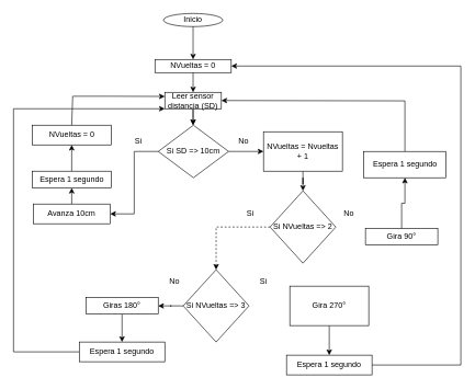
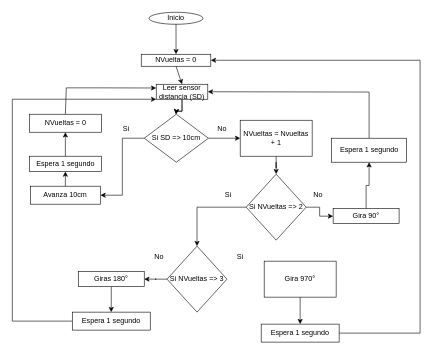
  <mxCell id="0" />
  <mxCell id="1" parent="0" />
  <mxCell id="2" value="Inicio" style="ellipse;whiteSpace=wrap;html=1;" parent="1" vertex="1"><mxGeometry x="248" y="20" width="90" height="20" as="geometry" /></mxCell>
  <mxCell id="3" value="" style="edgeStyle=orthogonalEdgeStyle;rounded=0;orthogonalLoop=1;jettySize=auto;html=1;" parent="1" source="5" edge="1"><mxGeometry relative="1" as="geometry"><mxPoint x="293" y="190" as="targetPoint" /></mxGeometry></mxCell>
  <mxCell id="4" value="" style="edgeStyle=orthogonalEdgeStyle;rounded=0;orthogonalLoop=1;jettySize=auto;html=1;" parent="1" source="5" edge="1"><mxGeometry relative="1" as="geometry"><mxPoint x="293" y="190" as="targetPoint" /></mxGeometry></mxCell>
- <mxCell id="5" value="Leer sensor distancia (SD)" style="whiteSpace=wrap;html=1;" parent="1" vertex="1"><mxGeometry x="250" y="140" width="86" height="25" as="geometry" /></mxCell>
+ <mxCell id="5" value="Leer sensor distancia (SD)" style="whiteSpace=wrap;html=1;" parent="1" vertex="1"><mxGeometry x="260" y="140" width="86" height="25" as="geometry" /></mxCell>
  <mxCell id="6" value="" style="edgeStyle=orthogonalEdgeStyle;rounded=0;orthogonalLoop=1;jettySize=auto;html=1;entryX=1;entryY=0.5;entryDx=0;entryDy=0;" parent="1" source="8" target="9" edge="1"><mxGeometry relative="1" as="geometry" /></mxCell>
  <mxCell id="7" value="" style="edgeStyle=orthogonalEdgeStyle;rounded=0;orthogonalLoop=1;jettySize=auto;html=1;" parent="1" source="8" target="12" edge="1"><mxGeometry relative="1" as="geometry" /></mxCell>
  <mxCell id="8" value="Si SD =&amp;gt; 10cm" style="rhombus;whiteSpace=wrap;html=1;" parent="1" vertex="1"><mxGeometry x="240" y="190" width="107" height="80" as="geometry" /></mxCell>
  <mxCell id="9" value="Avanza 10cm" style="whiteSpace=wrap;html=1;" parent="1" vertex="1"><mxGeometry x="50" y="310" width="117" height="30" as="geometry" /></mxCell>
  <mxCell id="10" value="Si" style="text;strokeColor=none;align=center;fillColor=none;html=1;verticalAlign=middle;whiteSpace=wrap;rounded=0;" parent="1" vertex="1"><mxGeometry x="180" y="200" width="60" height="30" as="geometry" /></mxCell>
  <mxCell id="11" value="" style="edgeStyle=orthogonalEdgeStyle;rounded=0;orthogonalLoop=1;jettySize=auto;html=1;" parent="1" source="12" target="18" edge="1"><mxGeometry relative="1" as="geometry" /></mxCell>
  <mxCell id="12" value="NVueltas = Nvueltas + 1" style="whiteSpace=wrap;html=1;" parent="1" vertex="1"><mxGeometry x="400" y="200" width="120" height="60" as="geometry" /></mxCell>
  <mxCell id="13" value="NVueltas = 0" style="rounded=0;whiteSpace=wrap;html=1;" parent="1" vertex="1"><mxGeometry x="235" y="90" width="116" height="20" as="geometry" /></mxCell>
  <mxCell id="14" value="" style="endArrow=classic;html=1;rounded=0;exitX=0.5;exitY=1;exitDx=0;exitDy=0;entryX=0.5;entryY=0;entryDx=0;entryDy=0;" parent="1" source="13" target="5" edge="1"><mxGeometry width="50" height="50" relative="1" as="geometry"><mxPoint x="300" y="310" as="sourcePoint" /><mxPoint x="350" y="260" as="targetPoint" /></mxGeometry></mxCell>
  <mxCell id="15" value="" style="endArrow=classic;html=1;rounded=0;exitX=0.5;exitY=1;exitDx=0;exitDy=0;entryX=0.5;entryY=0;entryDx=0;entryDy=0;" parent="1" source="2" target="13" edge="1"><mxGeometry width="50" height="50" relative="1" as="geometry"><mxPoint x="299" y="320" as="sourcePoint" /><mxPoint x="349" y="270" as="targetPoint" /></mxGeometry></mxCell>
- <mxCell id="17" value="" style="edgeStyle=orthogonalEdgeStyle;rounded=0;orthogonalLoop=1;jettySize=auto;html=1;dashed=1;" edge="1" parent="1" source="18" target="36"><mxGeometry relative="1" as="geometry" /></mxCell>
+ <mxCell id="16" value="" style="edgeStyle=orthogonalEdgeStyle;rounded=0;orthogonalLoop=1;jettySize=auto;html=1;" parent="1" source="18" target="22" edge="1"><mxGeometry relative="1" as="geometry" /></mxCell>
+ <mxCell id="17" value="" style="edgeStyle=orthogonalEdgeStyle;rounded=0;orthogonalLoop=1;jettySize=auto;html=1;" edge="1" parent="1" source="18" target="36"><mxGeometry relative="1" as="geometry" /></mxCell>
  <mxCell id="18" value="Si NVueltas =&amp;gt; 2" style="rhombus;whiteSpace=wrap;html=1;" parent="1" vertex="1"><mxGeometry x="410" y="290" width="100" height="110" as="geometry" /></mxCell>
  <mxCell id="19" value="" style="edgeStyle=orthogonalEdgeStyle;rounded=0;orthogonalLoop=1;jettySize=auto;html=1;" edge="1" parent="1" source="20" target="32"><mxGeometry relative="1" as="geometry" /></mxCell>
  <mxCell id="20" value="Giras 180°" style="whiteSpace=wrap;html=1;" parent="1" vertex="1"><mxGeometry x="130" y="452.5" width="110" height="25" as="geometry" /></mxCell>
  <mxCell id="21" value="" style="edgeStyle=orthogonalEdgeStyle;rounded=0;orthogonalLoop=1;jettySize=auto;html=1;" edge="1" parent="1" source="22" target="31"><mxGeometry relative="1" as="geometry" /></mxCell>
  <mxCell id="22" value="Gira 90°" style="whiteSpace=wrap;html=1;" parent="1" vertex="1"><mxGeometry x="555" y="347.5" width="110" height="25" as="geometry" /></mxCell>
  <mxCell id="23" value="" style="endArrow=classic;html=1;rounded=0;entryX=1;entryY=0.5;entryDx=0;entryDy=0;exitX=0.5;exitY=0;exitDx=0;exitDy=0;" parent="1" source="31" target="5" edge="1"><mxGeometry width="50" height="50" relative="1" as="geometry"><mxPoint x="615" y="290" as="sourcePoint" /><mxPoint x="560" y="370" as="targetPoint" /><Array as="points"><mxPoint x="615" y="153" /></Array></mxGeometry></mxCell>
  <mxCell id="24" value="" style="endArrow=classic;html=1;rounded=0;exitX=0;exitY=0.5;exitDx=0;exitDy=0;entryX=0;entryY=1;entryDx=0;entryDy=0;" parent="1" source="32" target="5" edge="1"><mxGeometry width="50" height="50" relative="1" as="geometry"><mxPoint x="400" y="300" as="sourcePoint" /><mxPoint x="450" y="250" as="targetPoint" /><Array as="points"><mxPoint x="20" y="535" /><mxPoint x="20" y="165" /></Array></mxGeometry></mxCell>
  <mxCell id="25" value="Si" style="text;strokeColor=none;align=center;fillColor=none;html=1;verticalAlign=middle;whiteSpace=wrap;rounded=0;" parent="1" vertex="1"><mxGeometry x="370" y="413" width="60" height="30" as="geometry" /></mxCell>
  <mxCell id="26" value="No" style="text;strokeColor=none;align=center;fillColor=none;html=1;verticalAlign=middle;whiteSpace=wrap;rounded=0;" parent="1" vertex="1"><mxGeometry x="500" y="310" width="60" height="30" as="geometry" /></mxCell>
  <mxCell id="27" value="No" style="text;strokeColor=none;align=center;fillColor=none;html=1;verticalAlign=middle;whiteSpace=wrap;rounded=0;" parent="1" vertex="1"><mxGeometry x="340" y="200" width="60" height="30" as="geometry" /></mxCell>
  <mxCell id="28" value="NVueltas = 0" style="rounded=0;whiteSpace=wrap;html=1;" parent="1" vertex="1"><mxGeometry x="48.5" y="190" width="120" height="30" as="geometry" /></mxCell>
  <mxCell id="29" value="" style="endArrow=classic;html=1;rounded=0;exitX=0.5;exitY=0;exitDx=0;exitDy=0;entryX=0.5;entryY=1;entryDx=0;entryDy=0;" parent="1" source="9" target="34" edge="1"><mxGeometry width="50" height="50" relative="1" as="geometry"><mxPoint x="320" y="310" as="sourcePoint" /><mxPoint x="107" y="280" as="targetPoint" /></mxGeometry></mxCell>
  <mxCell id="30" value="" style="endArrow=classic;html=1;rounded=0;exitX=0.5;exitY=0;exitDx=0;exitDy=0;entryX=0;entryY=0.25;entryDx=0;entryDy=0;" parent="1" source="28" target="5" edge="1"><mxGeometry width="50" height="50" relative="1" as="geometry"><mxPoint x="320" y="310" as="sourcePoint" /><mxPoint x="370" y="260" as="targetPoint" /><Array as="points"><mxPoint x="110" y="146" /><mxPoint x="167" y="146" /></Array></mxGeometry></mxCell>
  <mxCell id="31" value="Espera 1 segundo" style="whiteSpace=wrap;html=1;" vertex="1" parent="1"><mxGeometry x="552.5" y="230" width="125" height="40" as="geometry" /></mxCell>
  <mxCell id="32" value="Espera 1 segundo" style="whiteSpace=wrap;html=1;" vertex="1" parent="1"><mxGeometry x="120" y="520" width="130" height="30" as="geometry" /></mxCell>
  <mxCell id="33" value="" style="edgeStyle=orthogonalEdgeStyle;rounded=0;orthogonalLoop=1;jettySize=auto;html=1;" edge="1" parent="1" source="34" target="28"><mxGeometry relative="1" as="geometry" /></mxCell>
  <mxCell id="34" value="Espera 1 segundo" style="whiteSpace=wrap;html=1;" vertex="1" parent="1"><mxGeometry x="48.5" y="260" width="120" height="25.5" as="geometry" /></mxCell>
  <mxCell id="35" value="" style="edgeStyle=orthogonalEdgeStyle;rounded=0;orthogonalLoop=1;jettySize=auto;html=1;" edge="1" parent="1" source="36" target="20"><mxGeometry relative="1" as="geometry" /></mxCell>
  <mxCell id="36" value="Si NVueltas =&amp;gt; 3" style="rhombus;whiteSpace=wrap;html=1;" vertex="1" parent="1"><mxGeometry x="278" y="410" width="100" height="110" as="geometry" /></mxCell>
  <mxCell id="37" value="Si" style="text;strokeColor=none;align=center;fillColor=none;html=1;verticalAlign=middle;whiteSpace=wrap;rounded=0;" vertex="1" parent="1"><mxGeometry x="350" y="310" width="60" height="30" as="geometry" /></mxCell>
  <mxCell id="38" value="No" style="text;strokeColor=none;align=center;fillColor=none;html=1;verticalAlign=middle;whiteSpace=wrap;rounded=0;" vertex="1" parent="1"><mxGeometry x="235" y="413" width="60" height="30" as="geometry" /></mxCell>
  <mxCell id="39" value="" style="edgeStyle=orthogonalEdgeStyle;rounded=0;orthogonalLoop=1;jettySize=auto;html=1;entryX=0.5;entryY=0;entryDx=0;entryDy=0;" edge="1" parent="1" source="40" target="42"><mxGeometry relative="1" as="geometry"><mxPoint x="500.077" y="530" as="targetPoint" /></mxGeometry></mxCell>
- <mxCell id="40" value="Gira 270°" style="whiteSpace=wrap;html=1;" vertex="1" parent="1"><mxGeometry x="440" y="435" width="120" height="60" as="geometry" /></mxCell>
+ <mxCell id="40" value="Gira 970°" style="whiteSpace=wrap;html=1;" vertex="1" parent="1"><mxGeometry x="440" y="435" width="120" height="60" as="geometry" /></mxCell>
  <mxCell id="41" value="" style="endArrow=classic;html=1;rounded=0;exitX=1;exitY=0.5;exitDx=0;exitDy=0;entryX=1;entryY=0.5;entryDx=0;entryDy=0;" edge="1" parent="1" source="42" target="13"><mxGeometry width="50" height="50" relative="1" as="geometry"><mxPoint x="60" y="560" as="sourcePoint" /><mxPoint x="-40" y="613" as="targetPoint" /><Array as="points"><mxPoint x="700" y="555" /><mxPoint x="700" y="100" /></Array></mxGeometry></mxCell>
  <mxCell id="42" value="Espera 1 segundo" style="whiteSpace=wrap;html=1;" vertex="1" parent="1"><mxGeometry x="435" y="540" width="130" height="30" as="geometry" /></mxCell>
